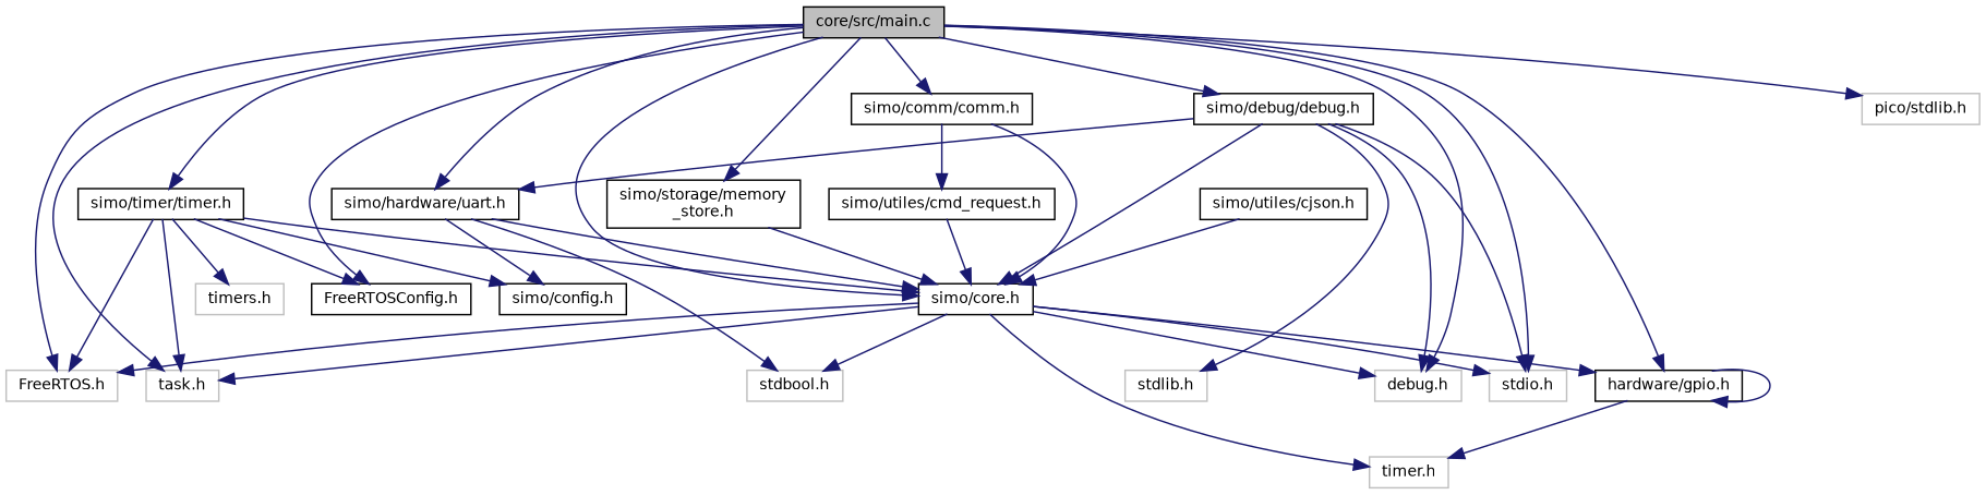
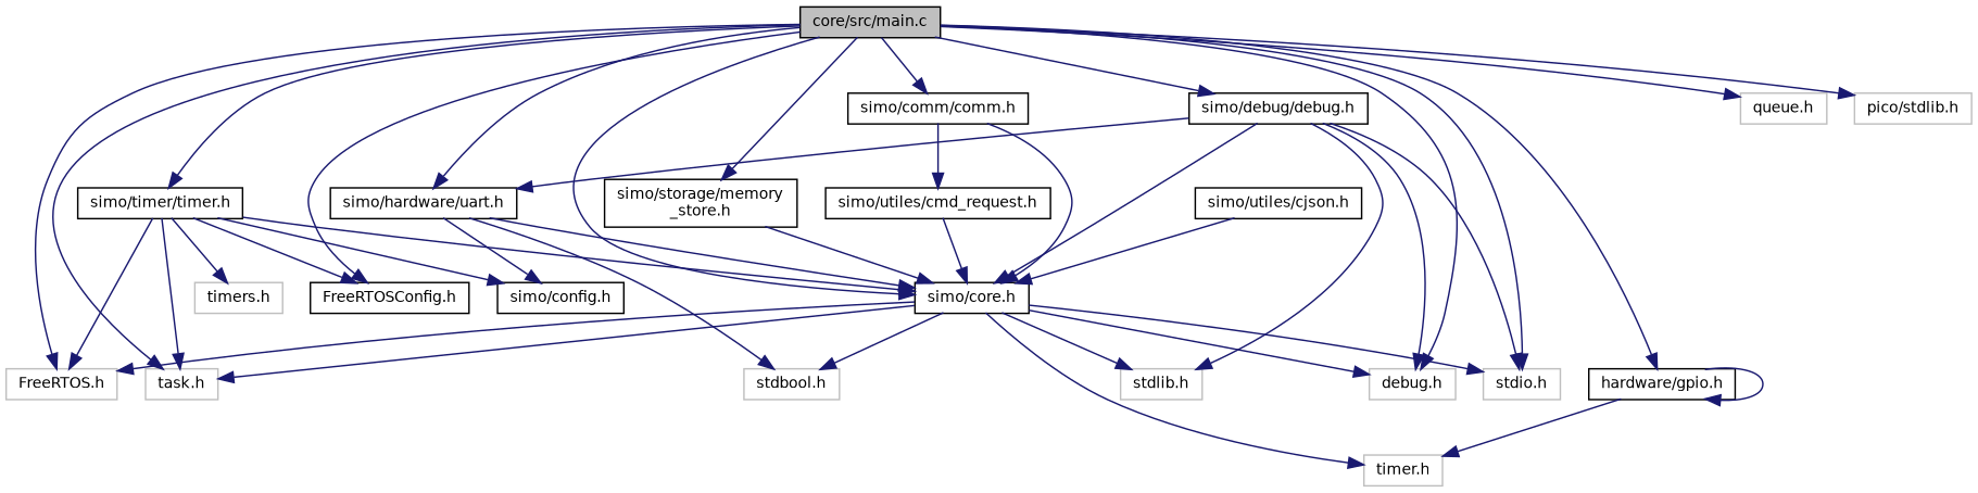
  digraph {
    node [color=black fillcolor=white fontname=Helvetica fontsize=10 shape=record style=filled]
    edge [color=midnightblue fontname=Helvetica fontsize=10 labelfontname=Helvetica labelfontsize=10 style=solid]
    n1 [fillcolor=grey75 fontcolor=black height=0.2 label="core/src/main.c" width=0.4]
    n2 [color=grey75 height=0.2 label="FreeRTOS.h" width=0.4]
    n3 [height=0.2 label="FreeRTOSConfig.h" width=0.4]
    n4 [color=grey75 height=0.2 label="task.h" width=0.4]
+   n5 [color=grey75 height=0.2 label="queue.h" width=0.4]
    n6 [height=0.2 label="simo/hardware/uart.h" width=0.4]
    n7 [color=grey75 height=0.2 label="debug.h" width=0.4]
    n8 [color=grey75 height=0.2 label="stdio.h" width=0.4]
    n9 [height=0.2 label="simo/storage/memory\l_store.h" width=0.4]
    n10 [height=0.2 label="simo/debug/debug.h" width=0.4]
    n11 [height=0.2 label="simo/comm/comm.h" width=0.4]
    n12 [height=0.2 label="simo/timer/timer.h" width=0.4]
    n13 [height=0.2 label="hardware/gpio.h" width=0.4]
    n14 [color=grey75 height=0.2 label="pico/stdlib.h" width=0.4]
    n15 [height=0.2 label="simo/core.h" width=0.4]
    n16 [color=grey75 height=0.2 label="stdbool.h" width=0.4]
    n17 [height=0.2 label="simo/config.h" width=0.4]
    n18 [color=grey75 height=0.2 label="stdlib.h" width=0.4]
    n19 [height=0.2 label="simo/utiles/cmd_request.h" width=0.4]
    n20 [height=0.2 label="simo/utiles/cjson.h" width=0.4]
    n21 [color=grey75 height=0.2 label="timers.h" width=0.4]
    n22 [color=grey75 height=0.2 label="timer.h" width=0.4]
    n1 -> n2
    n1 -> n3
    n1 -> n4
+   n1 -> n5
    n1 -> n6
    n1 -> n7
    n1 -> n8
    n1 -> n9
    n1 -> n10
    n1 -> n11
    n1 -> n12
    n1 -> n13
    n1 -> n14
    n1 -> n15
    n6 -> n15
    n6 -> n16
    n6 -> n17
    n9 -> n15
    n10 -> n6
    n10 -> n7
    n10 -> n8
    n10 -> n15
    n10 -> n18
    n11 -> n15
    n11 -> n19
    n12 -> n2
    n12 -> n3
    n12 -> n4
    n12 -> n15
    n12 -> n17
    n12 -> n21
    n13 -> n13
    n13 -> n22
    n15 -> n2
    n15 -> n4
    n15 -> n7
    n15 -> n8
    n15 -> n16
-   n15 -> n13
+   n15 -> n18
    n15 -> n22
    n19 -> n15
    n20 -> n15
  }
